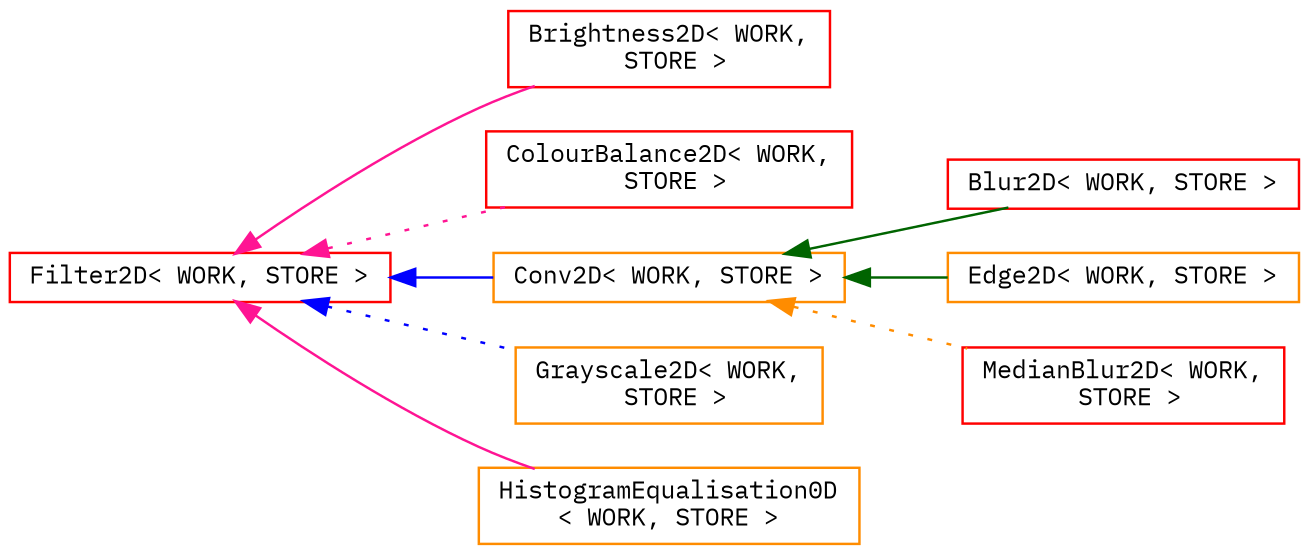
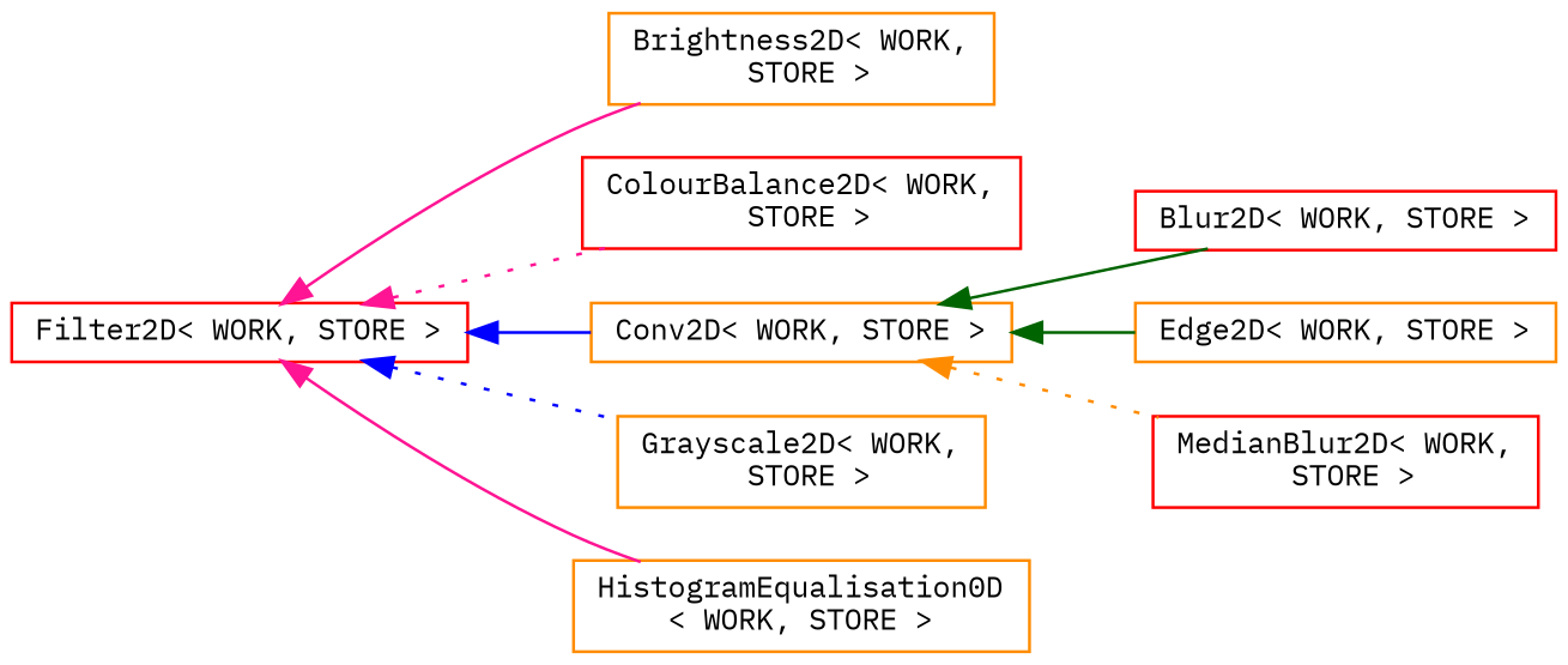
  digraph {
    fontname="IBM Plex Mono"
    rankdir=LR
    node [color=darkorange fillcolor=white fontname="IBM Plex Mono" fontsize=10 shape=record style=filled]
    edge [color=deeppink dir=back fontname="IBM Plex Mono" fontsize=10 labelfontname=Helvetica labelfontsize=10 style=solid]
    n1 [color=red height=0.2 label="Filter2D\< WORK, STORE \>" width=0.4]
-   n2 [color=red height=0.2 label="Brightness2D\< WORK,\l STORE \>" width=0.4]
+   n2 [height=0.2 label="Brightness2D\< WORK,\l STORE \>" width=0.4]
    n3 [color=red height=0.2 label="ColourBalance2D\< WORK,\l STORE \>" width=0.4]
    n4 [height=0.2 label="Conv2D\< WORK, STORE \>" width=0.4]
    n5 [height=0.2 label="Grayscale2D\< WORK,\l STORE \>" width=0.4]
    n6 [height=0.2 label="HistogramEqualisation0D\l\< WORK, STORE \>" width=0.4]
    n7 [color=red height=0.2 label="Blur2D\< WORK, STORE \>" width=0.4]
    n8 [height=0.2 label="Edge2D\< WORK, STORE \>" width=0.4]
    n9 [color=red height=0.2 label="MedianBlur2D\< WORK,\l STORE \>" width=0.4]
    n1 -> n2
    n1 -> n3 [style=dotted]
    n1 -> n4 [color=blue]
    n1 -> n5 [color=blue style=dotted]
    n1 -> n6
    n4 -> n7 [color=darkgreen]
    n4 -> n8 [color=darkgreen]
    n4 -> n9 [color=darkorange style=dotted]
  }
